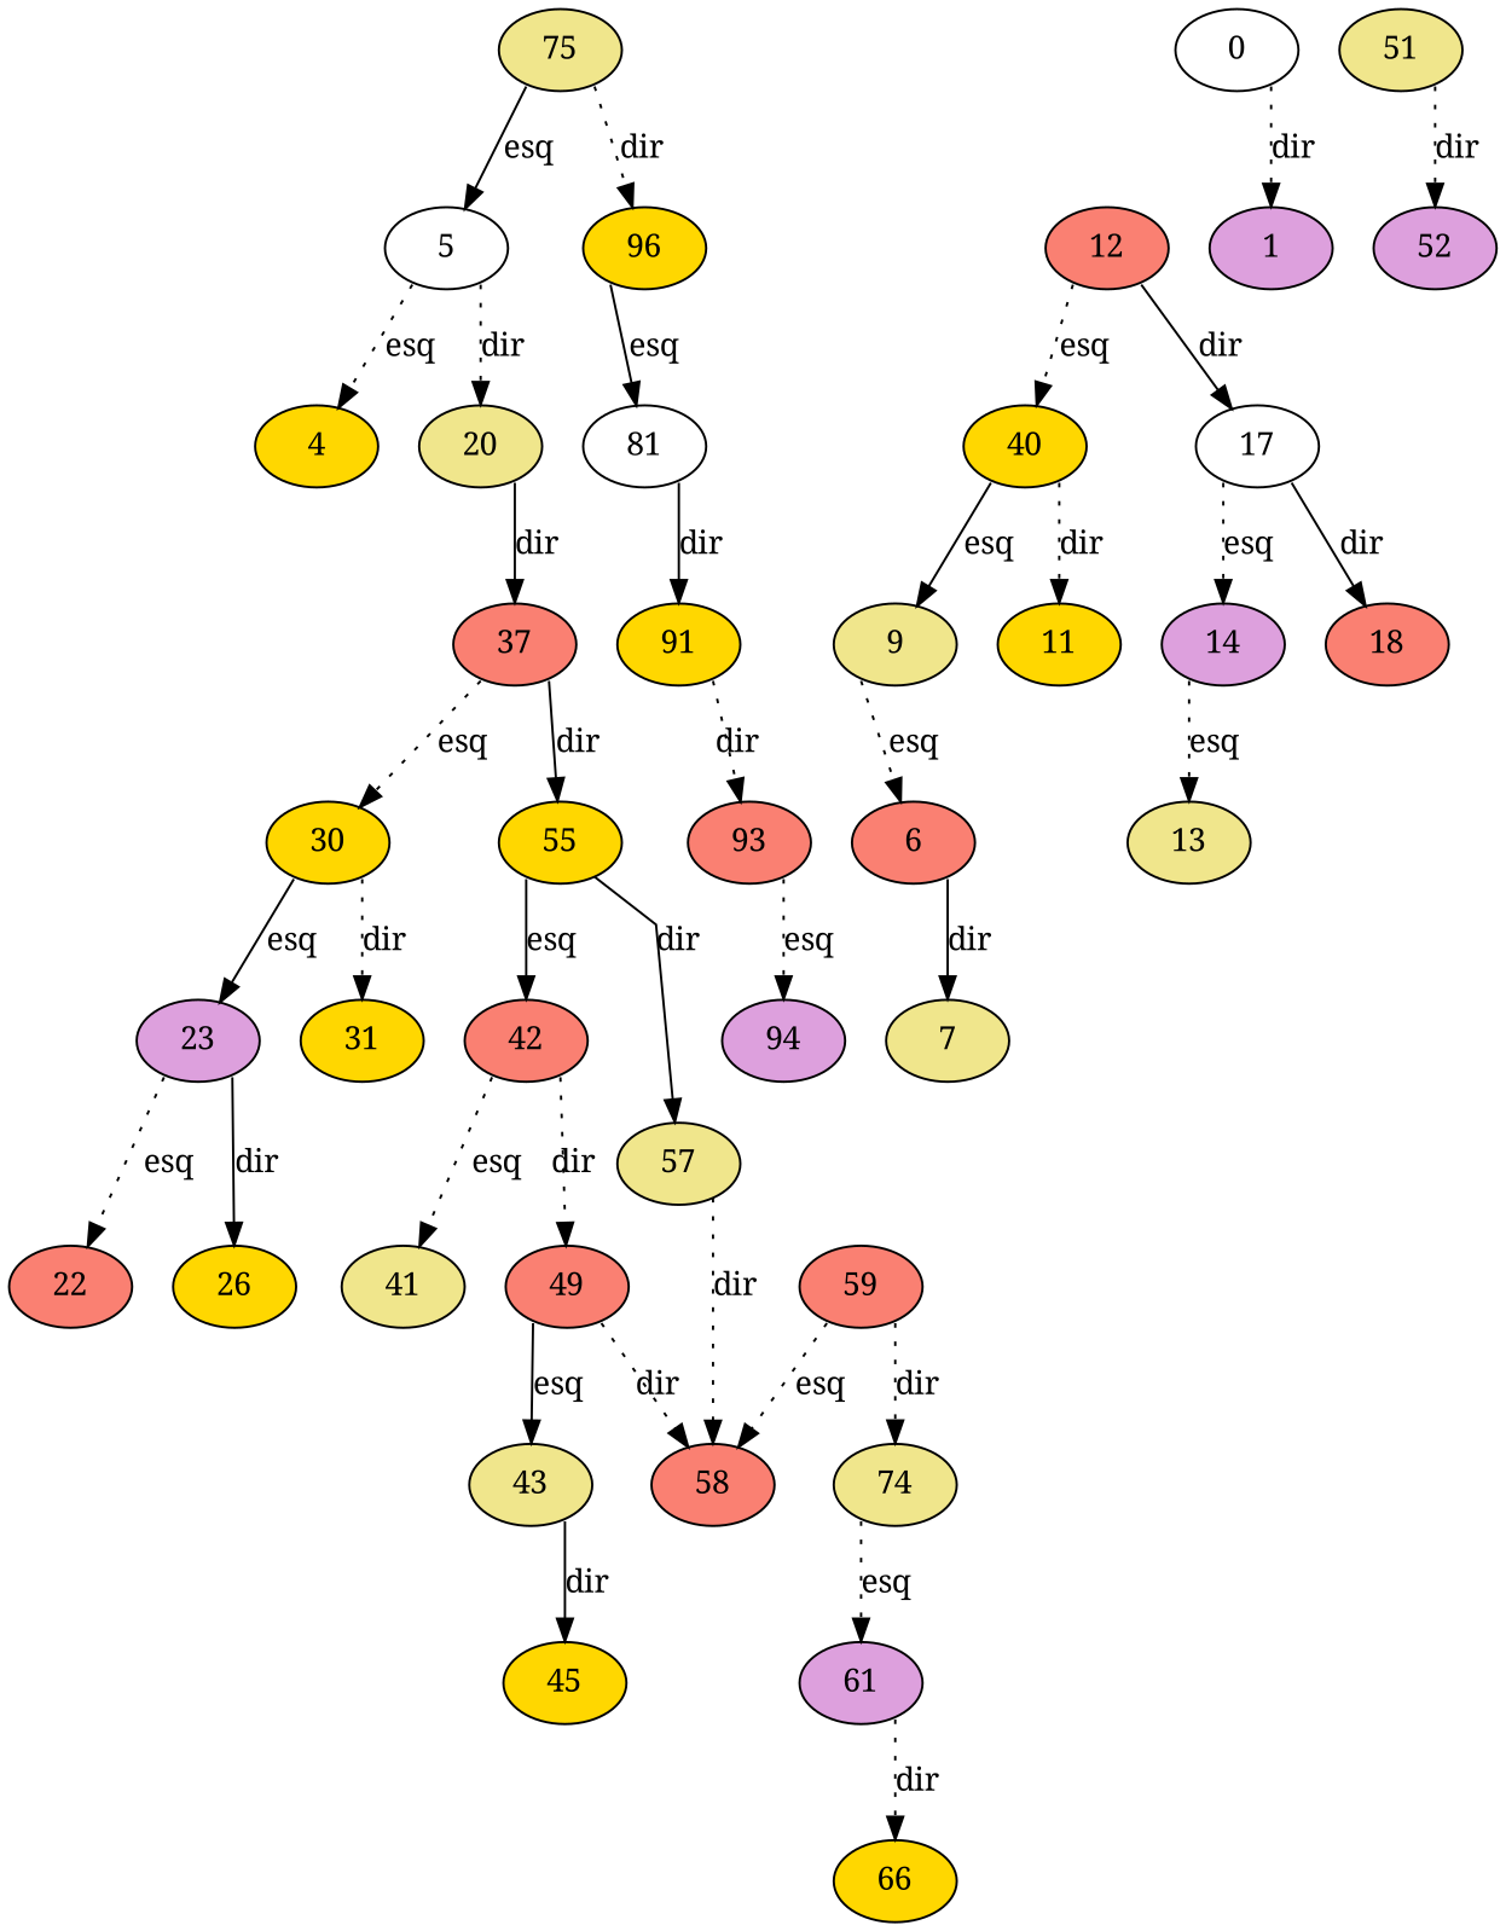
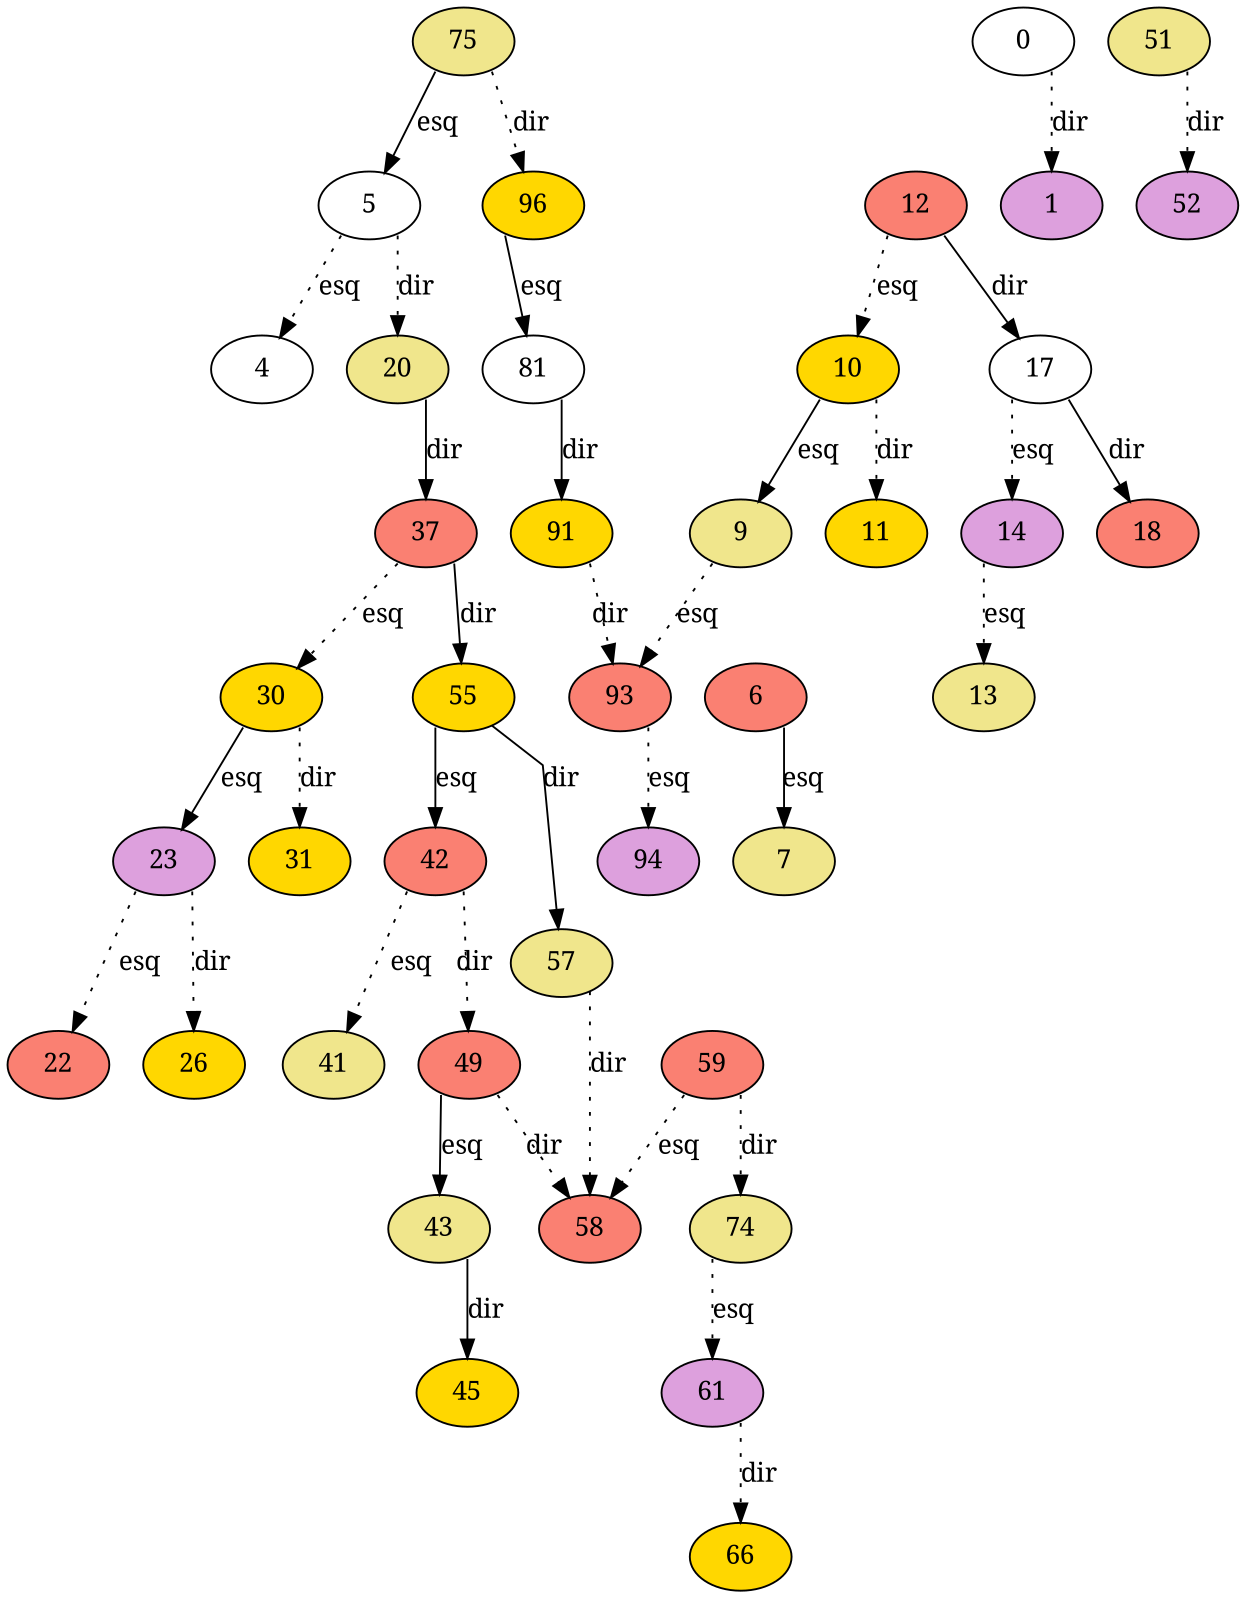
  digraph {
    fontname="Noto Serif"
    splines=line
    node [fillcolor=khaki fontname="Noto Serif" style=filled]
    edge [fontname="Noto Serif" style=dotted tailport=se]
    75
    5 [fillcolor=white]
    96 [fillcolor=gold]
-   4 [fillcolor=gold]
+   4 [fillcolor=white]
    20
    81 [fillcolor=white]
    37 [fillcolor=salmon]
    91 [fillcolor=gold]
-   10 [fillcolor=gold label=40]
+   10 [fillcolor=gold]
    12 [fillcolor=salmon]
    17 [fillcolor=white]
    30 [fillcolor=gold]
    55 [fillcolor=gold]
    0 [fillcolor=white]
    1 [fillcolor=plum]
    n16 [label=9]
    11 [fillcolor=gold]
    14 [fillcolor=plum]
    18 [fillcolor=salmon]
    23 [fillcolor=plum]
    31 [fillcolor=gold]
    42 [fillcolor=salmon]
    57
    6 [fillcolor=salmon]
    13
    7
    22 [fillcolor=salmon]
    26 [fillcolor=gold]
    41
    49 [fillcolor=salmon]
    58 [fillcolor=salmon]
    43
    59 [fillcolor=salmon]
    74
    45 [fillcolor=gold]
    51
    52 [fillcolor=plum]
    61 [fillcolor=plum]
    66 [fillcolor=gold]
    93 [fillcolor=salmon]
    94 [fillcolor=plum]
    75 -> 5 [label=esq style=solid tailport=sw]
    75 -> 96 [label=dir]
    5 -> 4 [label=esq tailport=sw]
    5 -> 20 [label=dir]
    96 -> 81 [label=esq style=solid tailport=sw]
    20 -> 37 [label=dir style=solid]
    81 -> 91 [label=dir style=solid]
    37 -> 30 [label=esq tailport=sw]
    37 -> 55 [label=dir style=solid]
    91 -> 93 [label=dir]
    10 -> n16 [label=esq style=solid tailport=sw]
    10 -> 11 [label=dir]
    12 -> 10 [label=esq tailport=sw]
    12 -> 17 [label=dir style=solid]
    17 -> 14 [label=esq tailport=sw]
    17 -> 18 [label=dir style=solid]
    30 -> 23 [label=esq style=solid tailport=sw]
    30 -> 31 [label=dir]
    55 -> 42 [label=esq style=solid tailport=sw]
    55 -> 57 [label=dir style=solid]
    0 -> 1 [label=dir]
-   n16 -> 6 [label=esq tailport=sw]
+   n16 -> 93 [label=esq tailport=sw]
    14 -> 13 [label=esq tailport=sw]
    23 -> 22 [label=esq tailport=sw]
-   23 -> 26 [label=dir style=solid]
+   23 -> 26 [label=dir]
    42 -> 41 [label=esq tailport=sw]
    42 -> 49 [label=dir]
    57 -> 58 [label=dir]
-   6 -> 7 [label=dir style=solid]
+   6 -> 7 [label=esq style=solid]
    49 -> 58 [label=dir]
    49 -> 43 [label=esq style=solid tailport=sw]
    43 -> 45 [label=dir style=solid]
    59 -> 58 [label=esq tailport=sw]
    59 -> 74 [label=dir]
    74 -> 61 [label=esq tailport=sw]
    51 -> 52 [label=dir]
    61 -> 66 [label=dir]
    93 -> 94 [label=esq]
  }
